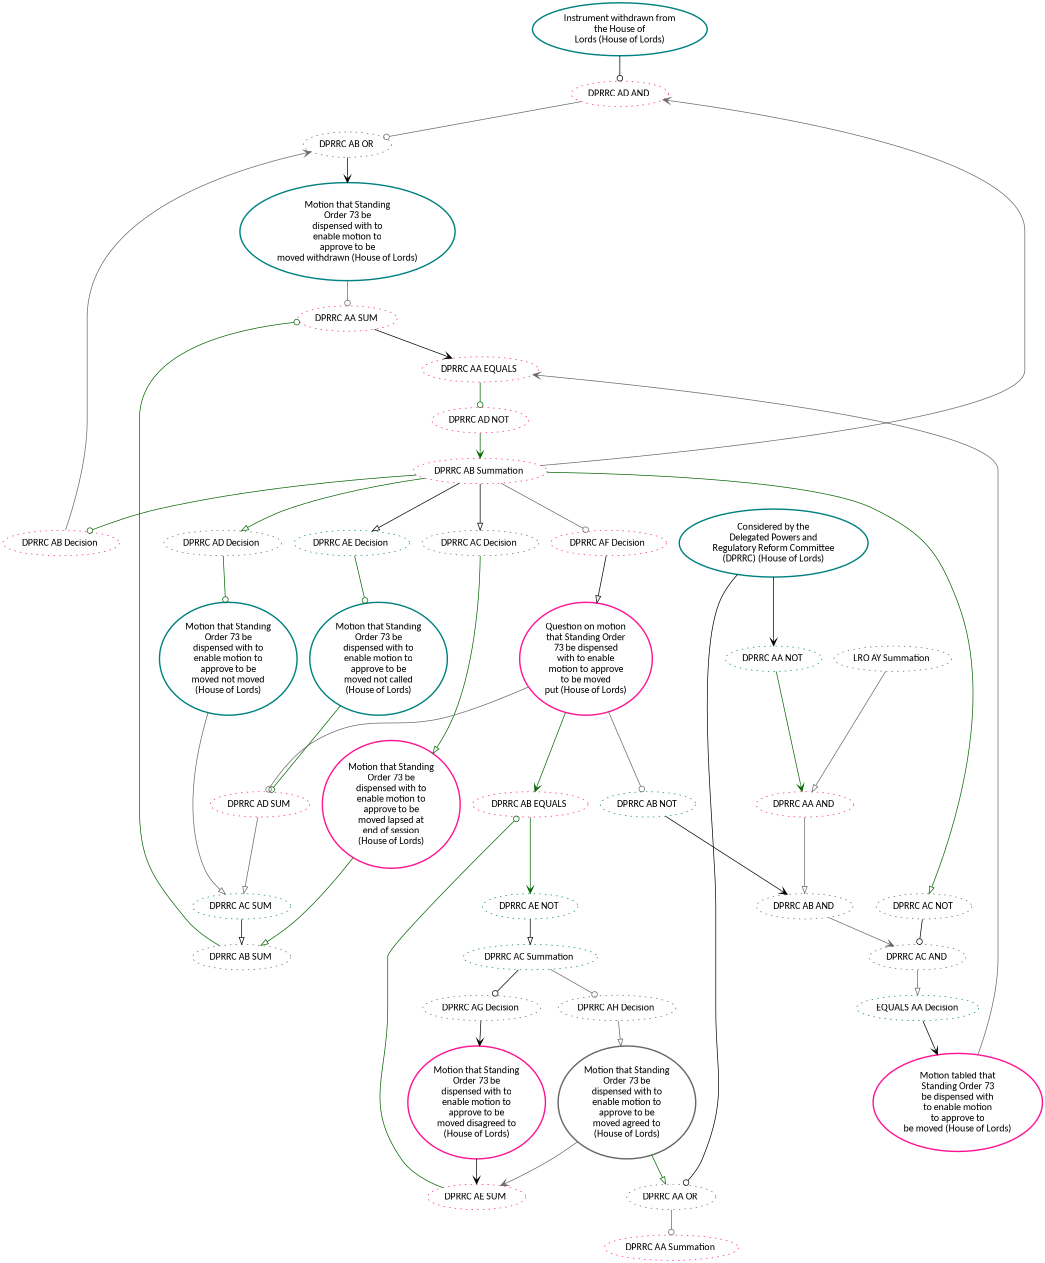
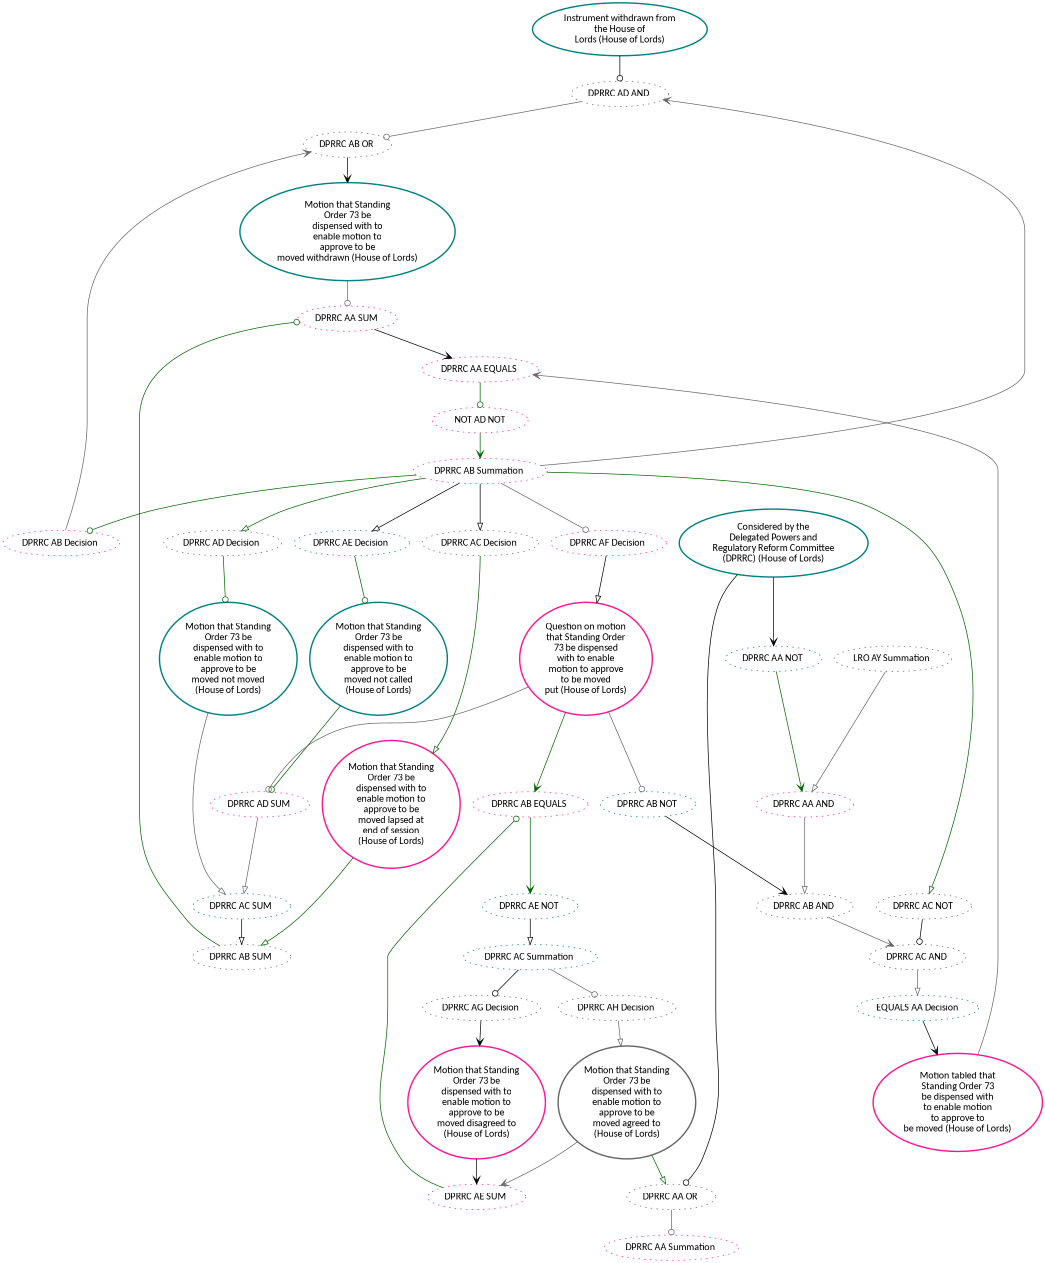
  digraph {
    fontname=calibri
    node [color=deeppink fontname=calibri style=dotted]
    edge [arrowhead=odot color=gray40 fontname=calibri style=solid]
    n1 [color=teal label="Instrument withdrawn from\nthe House of\nLords (House of Lords)" style=bold]
-   n2 [label="DPRRC AD AND "]
+   n2 [color=gray40 label="DPRRC AD AND "]
    n3 [color=gray40 label="DPRRC AB OR "]
    n4 [color=teal label="Motion that Standing\nOrder 73 be\ndispensed with to\nenable motion to\napprove to be\nmoved withdrawn (House of Lords)" style=bold]
    n5 [color=teal label="Considered by the\nDelegated Powers and\nRegulatory Reform Committee\n(DPRRC) (House of Lords)" style=bold]
    n6 [color=teal label="DPRRC AA NOT "]
    n7 [color=gray40 label="DPRRC AA OR "]
    n8 [label="DPRRC AA AND "]
    n9 [label="DPRRC AA Summation "]
    n10 [color=gray40 label="DPRRC AB AND "]
    n11 [color=gray40 label="LRO AY Summation "]
    n12 [color=gray40 label="DPRRC AC AND "]
    n13 [color=teal label="EQUALS AA Decision"]
    n14 [label="Motion tabled that\nStanding Order 73\nbe dispensed with\nto enable motion\nto approve to\nbe moved (House of Lords)" style=bold]
    n15 [label="DPRRC AA EQUALS "]
    n16 [color=teal label="DPRRC AB NOT "]
    n17 [color=gray40 label="DPRRC AC NOT "]
-   n18 [label="DPRRC AD NOT "]
+   n18 [label="NOT AD NOT"]
    n19 [label="DPRRC AB Summation "]
    n20 [label="DPRRC AB Decision "]
    n21 [color=gray40 label="DPRRC AC Decision "]
    n22 [color=gray40 label="DPRRC AD Decision "]
    n23 [color=teal label="DPRRC AE Decision "]
    n24 [label="DPRRC AF Decision "]
    n25 [label="Motion that Standing\nOrder 73 be\ndispensed with to\nenable motion to\napprove to be\nmoved lapsed at\nend of session\n(House of Lords)" style=bold]
    n26 [color=teal label="Motion that Standing\nOrder 73 be\ndispensed with to\nenable motion to\napprove to be\nmoved not moved\n(House of Lords)" style=bold]
    n27 [color=teal label="Motion that Standing\nOrder 73 be\ndispensed with to\nenable motion to\napprove to be\nmoved not called\n(House of Lords)" style=bold]
    n28 [label="Question on motion\nthat Standing Order\n73 be dispensed\nwith to enable\nmotion to approve\nto be moved\nput (House of Lords)" style=bold]
    n29 [color=teal label="DPRRC AE NOT "]
    n30 [color=teal label="DPRRC AC Summation "]
    n31 [color=gray40 label="DPRRC AG Decision "]
    n32 [color=gray40 label="DPRRC AH Decision "]
    n33 [label="Motion that Standing\nOrder 73 be\ndispensed with to\nenable motion to\napprove to be\nmoved disagreed to\n(House of Lords)" style=bold]
    n34 [color=gray40 label="Motion that Standing\nOrder 73 be\ndispensed with to\nenable motion to\napprove to be\nmoved agreed to\n(House of Lords)" style=bold]
    n35 [label="DPRRC AA SUM "]
    n36 [color=gray40 label="DPRRC AB SUM "]
    n37 [color=teal label="DPRRC AC SUM "]
    n38 [label="DPRRC AD SUM "]
    n39 [label="DPRRC AB EQUALS "]
    n40 [label="DPRRC AE SUM "]
    n1 -> n2 [color=black]
    n2 -> n3
    n3 -> n4 [arrowhead=vee color=black]
    n4 -> n35
    n5 -> n6 [arrowhead=vee color=black]
    n5 -> n7 [color=black]
    n6 -> n8 [arrowhead=vee color=darkgreen]
    n7 -> n9
    n8 -> n10 [arrowhead=onormal]
    n10 -> n12 [arrowhead=vee]
    n11 -> n8 [arrowhead=onormal]
    n12 -> n13 [arrowhead=onormal]
    n13 -> n14 [arrowhead=vee color=black]
    n14 -> n15 [arrowhead=vee]
    n15 -> n18 [color=darkgreen]
    n16 -> n10 [arrowhead=vee color=black]
    n17 -> n12 [color=black]
    n18 -> n19 [arrowhead=vee color=darkgreen]
    n19 -> n2 [arrowhead=vee]
    n19 -> n17 [arrowhead=onormal color=darkgreen]
    n19 -> n20 [color=darkgreen]
    n19 -> n21 [arrowhead=onormal color=black]
    n19 -> n22 [arrowhead=onormal color=darkgreen]
    n19 -> n23 [arrowhead=onormal color=black]
    n19 -> n24
    n20 -> n3 [arrowhead=vee]
    n21 -> n25 [arrowhead=onormal color=darkgreen]
    n22 -> n26 [color=darkgreen]
    n23 -> n27 [color=darkgreen]
    n24 -> n28 [arrowhead=onormal color=black]
    n25 -> n36 [arrowhead=onormal color=darkgreen]
    n26 -> n37 [arrowhead=onormal]
    n27 -> n38 [color=darkgreen]
    n28 -> n16
    n28 -> n38
    n28 -> n39 [arrowhead=vee color=darkgreen]
    n29 -> n30 [arrowhead=onormal color=black]
    n30 -> n31 [color=black]
    n30 -> n32
    n31 -> n33 [arrowhead=vee color=black]
    n32 -> n34 [arrowhead=onormal]
    n33 -> n40 [arrowhead=vee color=black]
    n34 -> n7 [arrowhead=onormal color=darkgreen]
    n34 -> n40 [arrowhead=vee]
    n35 -> n15 [arrowhead=vee color=black]
    n36 -> n35 [color=darkgreen]
    n37 -> n36 [arrowhead=onormal color=black]
    n38 -> n37 [arrowhead=onormal]
    n39 -> n29 [arrowhead=vee color=darkgreen]
    n40 -> n39 [color=darkgreen]
  }
